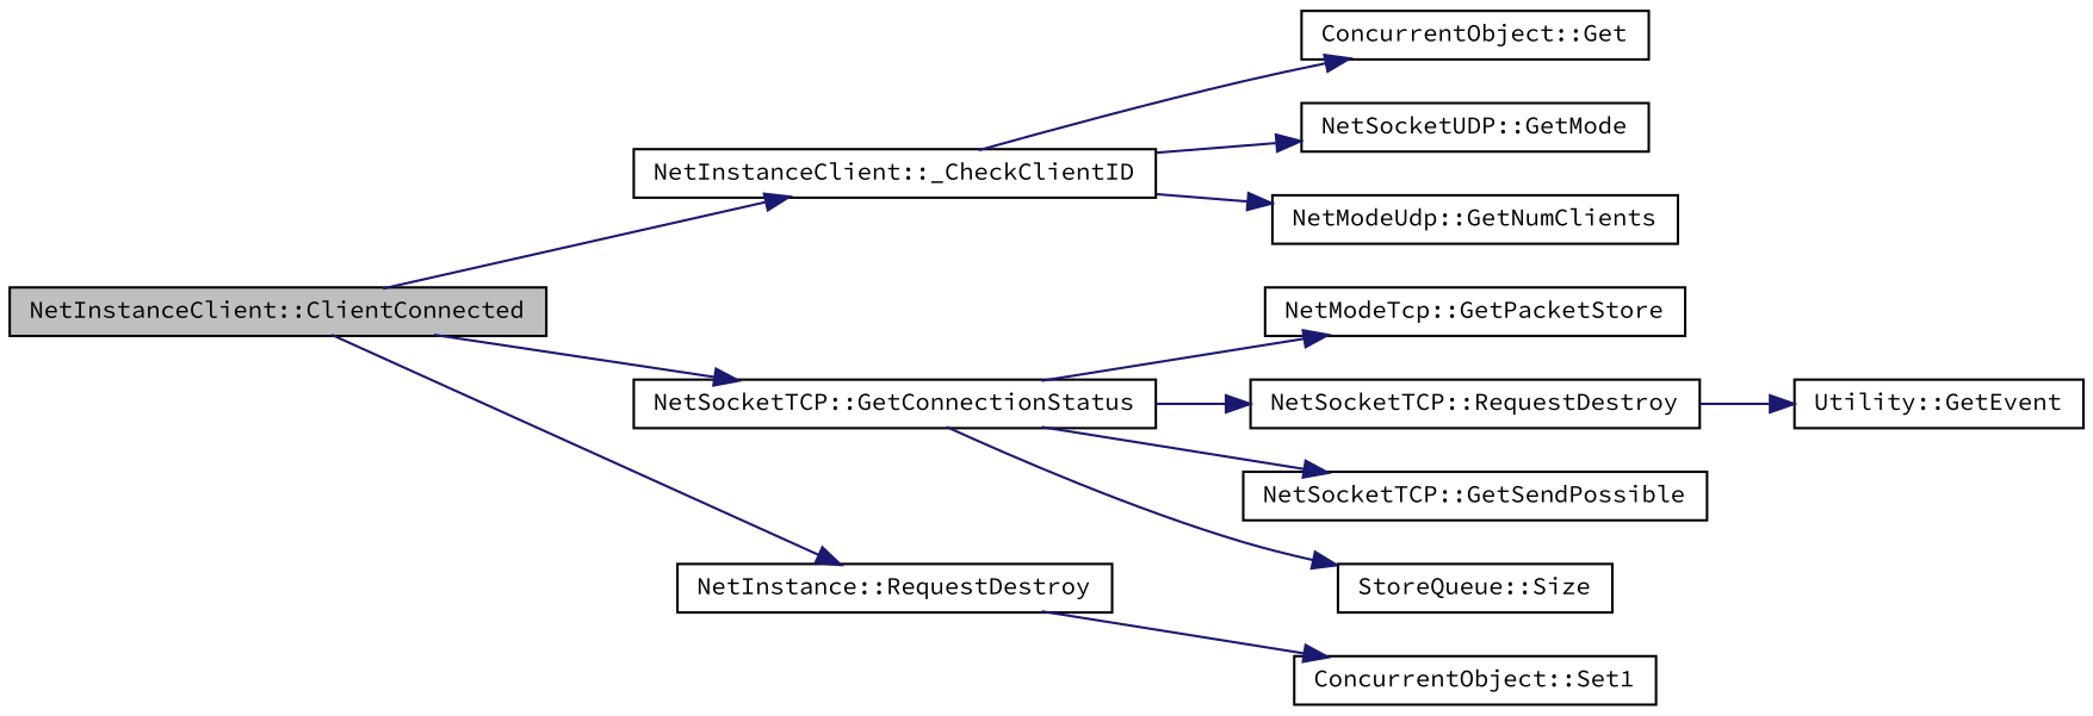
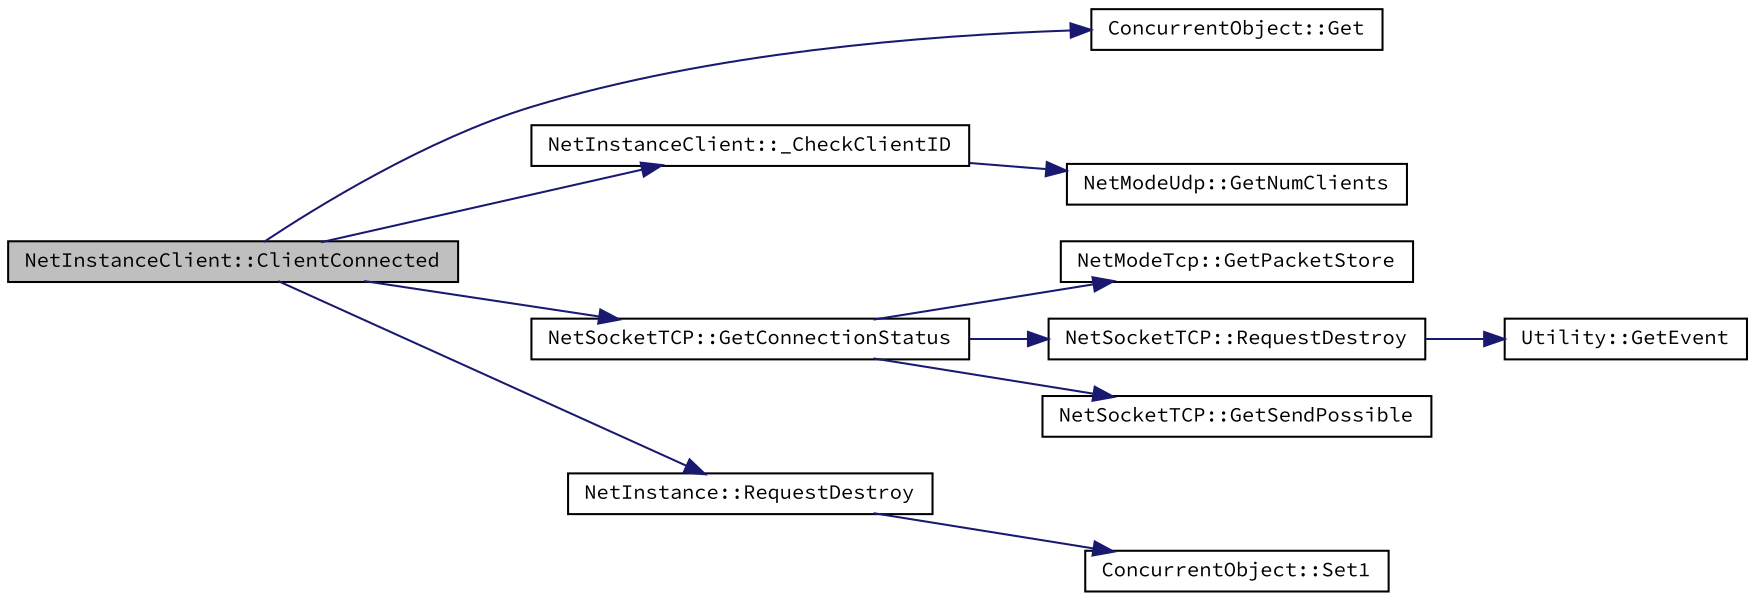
  digraph {
    fontname="Source Code Pro"
    rankdir=LR
    node [color=black fillcolor=white fontname="Source Code Pro" fontsize=10 shape=record style=filled]
    edge [color=midnightblue fontname="Source Code Pro" fontsize=10 labelfontname=FreeSans labelfontsize=10 style=solid]
    n1 [fillcolor=grey75 fontcolor=black height=0.2 label="NetInstanceClient::ClientConnected" width=0.4]
    n2 [height=0.2 label="NetInstanceClient::_CheckClientID" width=0.4]
    n3 [height=0.2 label="ConcurrentObject::Get" width=0.4]
    n4 [height=0.2 label="NetSocketTCP::GetConnectionStatus" width=0.4]
    n5 [height=0.2 label="NetInstance::RequestDestroy" width=0.4]
-   n6 [height=0.2 label="NetSocketUDP::GetMode" width=0.4]
    n7 [height=0.2 label="NetModeUdp::GetNumClients" width=0.4]
    n8 [height=0.2 label="NetModeTcp::GetPacketStore" width=0.4]
    n9 [height=0.2 label="NetSocketTCP::RequestDestroy" width=0.4]
    n10 [height=0.2 label="NetSocketTCP::GetSendPossible" width=0.4]
-   n11 [height=0.2 label="StoreQueue::Size" width=0.4]
    n12 [height=0.2 label="ConcurrentObject::Set1" width=0.4]
    n13 [height=0.2 label="Utility::GetEvent" width=0.4]
    n1 -> n2
-   n2 -> n3
+   n1 -> n3
    n1 -> n4
    n1 -> n5
-   n2 -> n6
    n2 -> n7
    n4 -> n8
    n4 -> n9
    n4 -> n10
-   n4 -> n11
    n5 -> n12
    n9 -> n13
  }
